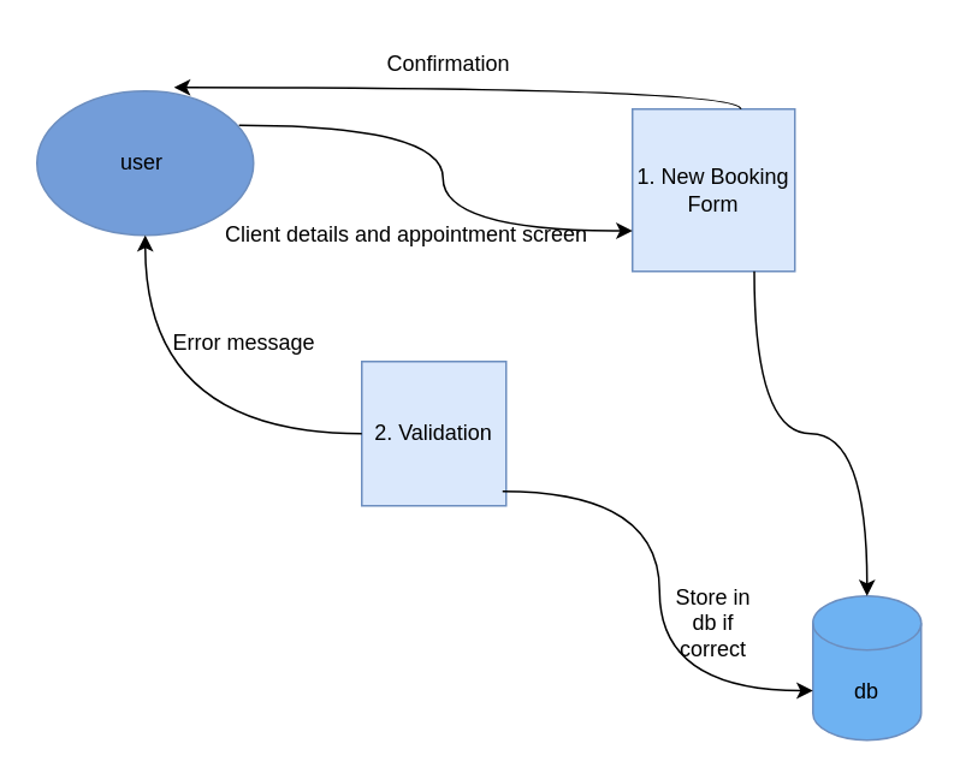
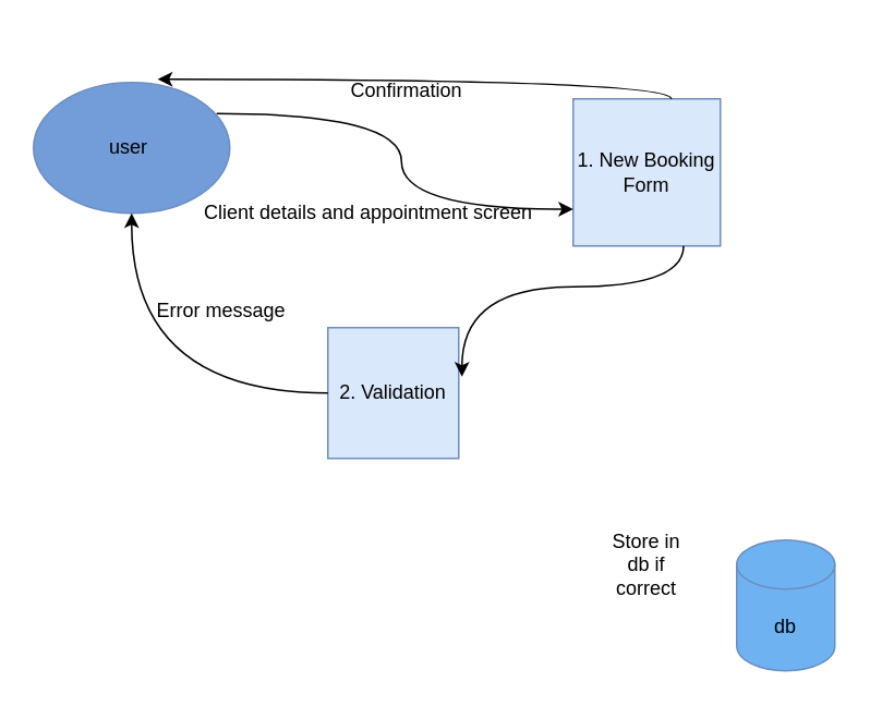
  <mxCell id="0" />
  <mxCell id="1" parent="0" />
  <mxCell id="2" value="1. New Booking Form" style="whiteSpace=wrap;html=1;aspect=fixed;fillColor=#dae8fc;strokeColor=#6c8ebf;" parent="1" vertex="1"><mxGeometry x="350" y="60" width="90" height="90" as="geometry" /></mxCell>
  <mxCell id="3" value="2. Validation" style="whiteSpace=wrap;html=1;aspect=fixed;fillColor=#dae8fc;strokeColor=#6c8ebf;" parent="1" vertex="1"><mxGeometry x="200" y="200" width="80" height="80" as="geometry" /></mxCell>
  <mxCell id="4" value="db" style="shape=cylinder3;whiteSpace=wrap;html=1;boundedLbl=1;backgroundOutline=1;size=15;fillColor=light-dark(#6eb2f2, #1d293b);strokeColor=#6c8ebf;" parent="1" vertex="1"><mxGeometry x="450" y="330" width="60" height="80" as="geometry" /></mxCell>
  <mxCell id="5" value="user&amp;nbsp;" style="ellipse;whiteSpace=wrap;html=1;fillColor=light-dark(#739dd9, #1d293b);strokeColor=#6c8ebf;" parent="1" vertex="1"><mxGeometry x="20" y="50" width="120" height="80" as="geometry" /></mxCell>
  <mxCell id="6" value="" style="curved=1;endArrow=classic;html=1;rounded=0;exitX=0.933;exitY=0.238;exitDx=0;exitDy=0;exitPerimeter=0;edgeStyle=orthogonalEdgeStyle;entryX=0;entryY=0.75;entryDx=0;entryDy=0;" parent="1" source="5" target="2" edge="1"><mxGeometry width="50" height="50" relative="1" as="geometry"><mxPoint x="170" y="60" as="sourcePoint" /><mxPoint x="350" y="122" as="targetPoint" /></mxGeometry></mxCell>
- <mxCell id="7" value="" style="curved=1;endArrow=classic;html=1;rounded=0;exitX=0.75;exitY=1;exitDx=0;exitDy=0;edgeStyle=orthogonalEdgeStyle;" parent="1" source="2" target="4" edge="1"><mxGeometry width="50" height="50" relative="1" as="geometry"><mxPoint x="350" y="220" as="sourcePoint" /><mxPoint x="400" y="170" as="targetPoint" /></mxGeometry></mxCell>
- <mxCell id="8" value="" style="endArrow=classic;html=1;rounded=0;entryX=0;entryY=0;entryDx=0;entryDy=52.5;entryPerimeter=0;exitX=0.975;exitY=0.9;exitDx=0;exitDy=0;exitPerimeter=0;edgeStyle=orthogonalEdgeStyle;elbow=vertical;curved=1;" parent="1" source="3" target="4" edge="1"><mxGeometry width="50" height="50" relative="1" as="geometry"><mxPoint x="310" y="290" as="sourcePoint" /><mxPoint x="360" y="240" as="targetPoint" /></mxGeometry></mxCell>
+ <mxCell id="7" value="" style="curved=1;endArrow=classic;html=1;rounded=0;exitX=0.75;exitY=1;exitDx=0;exitDy=0;entryX=1.025;entryY=0.375;entryDx=0;entryDy=0;entryPerimeter=0;edgeStyle=orthogonalEdgeStyle;" parent="1" source="2" target="3" edge="1"><mxGeometry width="50" height="50" relative="1" as="geometry"><mxPoint x="350" y="220" as="sourcePoint" /><mxPoint x="400" y="170" as="targetPoint" /></mxGeometry></mxCell>
  <mxCell id="9" value="" style="curved=1;endArrow=classic;html=1;rounded=0;exitX=0.667;exitY=0;exitDx=0;exitDy=0;exitPerimeter=0;entryX=0.633;entryY=-0.025;entryDx=0;entryDy=0;entryPerimeter=0;edgeStyle=orthogonalEdgeStyle;" parent="1" source="2" target="5" edge="1"><mxGeometry width="50" height="50" relative="1" as="geometry"><mxPoint x="450" y="10" as="sourcePoint" /><mxPoint x="500" y="-40" as="targetPoint" /></mxGeometry></mxCell>
  <mxCell id="10" value="Client details and appointment screen" style="text;html=1;align=center;verticalAlign=middle;whiteSpace=wrap;rounded=0;" parent="1" vertex="1"><mxGeometry x="120" y="110" width="210" height="40" as="geometry" /></mxCell>
- <mxCell id="11" value="Confirmation&amp;nbsp;" style="text;html=1;align=center;verticalAlign=middle;whiteSpace=wrap;rounded=0;" parent="1" vertex="1"><mxGeometry x="220" y="20" width="60" height="30" as="geometry" /></mxCell>
+ <mxCell id="11" value="Confirmation&amp;nbsp;" style="text;html=1;align=center;verticalAlign=middle;whiteSpace=wrap;rounded=0;" parent="1" vertex="1"><mxGeometry x="220" y="40" width="60" height="30" as="geometry" /></mxCell>
  <mxCell id="12" value="" style="curved=1;endArrow=classic;html=1;rounded=0;exitX=0;exitY=0.5;exitDx=0;exitDy=0;edgeStyle=orthogonalEdgeStyle;" parent="1" source="3" target="5" edge="1"><mxGeometry width="50" height="50" relative="1" as="geometry"><mxPoint x="260" y="330" as="sourcePoint" /><mxPoint x="310" y="280" as="targetPoint" /></mxGeometry></mxCell>
  <mxCell id="13" value="Error message" style="text;html=1;align=center;verticalAlign=middle;whiteSpace=wrap;rounded=0;" parent="1" vertex="1"><mxGeometry x="90" y="170" width="90" height="40" as="geometry" /></mxCell>
  <mxCell id="14" value="Store in db if correct" style="text;html=1;align=center;verticalAlign=middle;whiteSpace=wrap;rounded=0;" parent="1" vertex="1"><mxGeometry x="365" y="330" width="60" height="30" as="geometry" /></mxCell>
